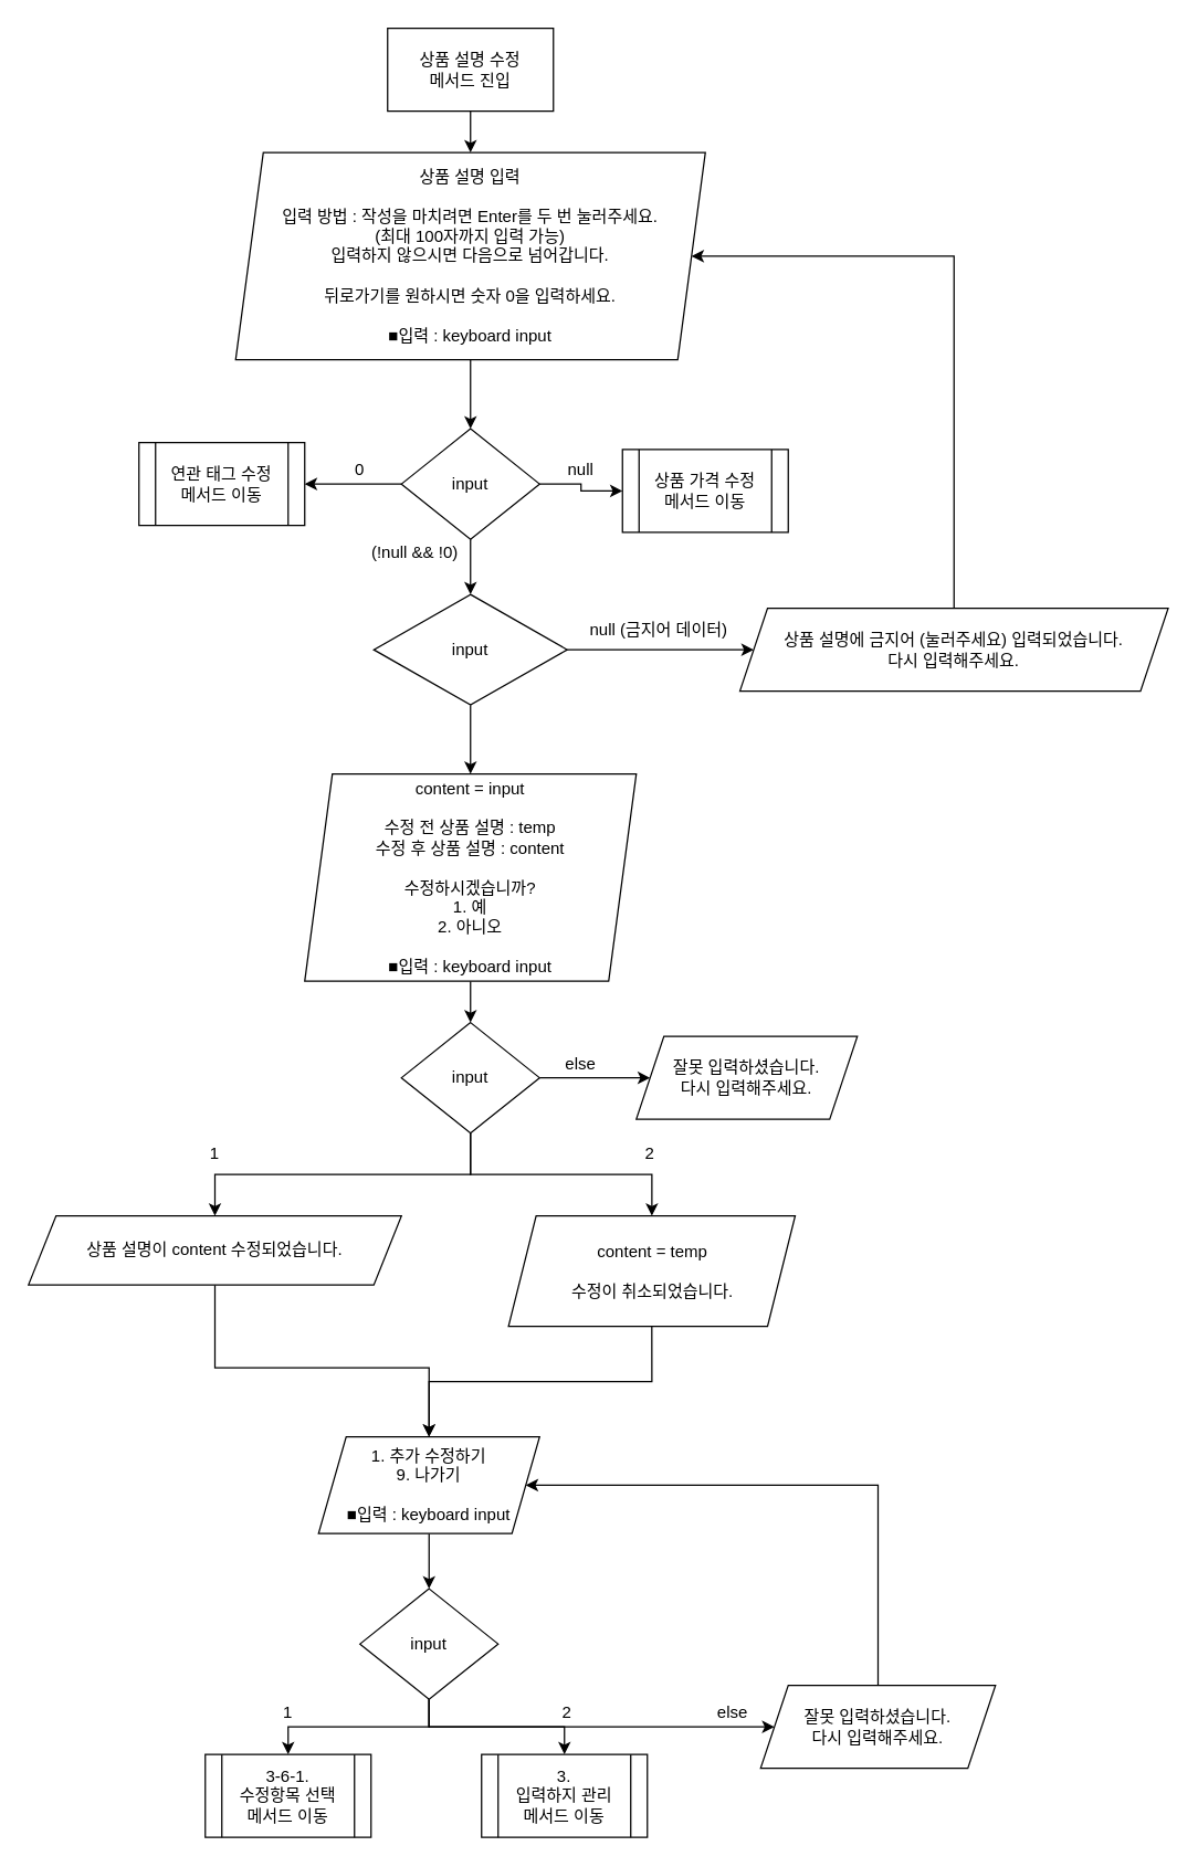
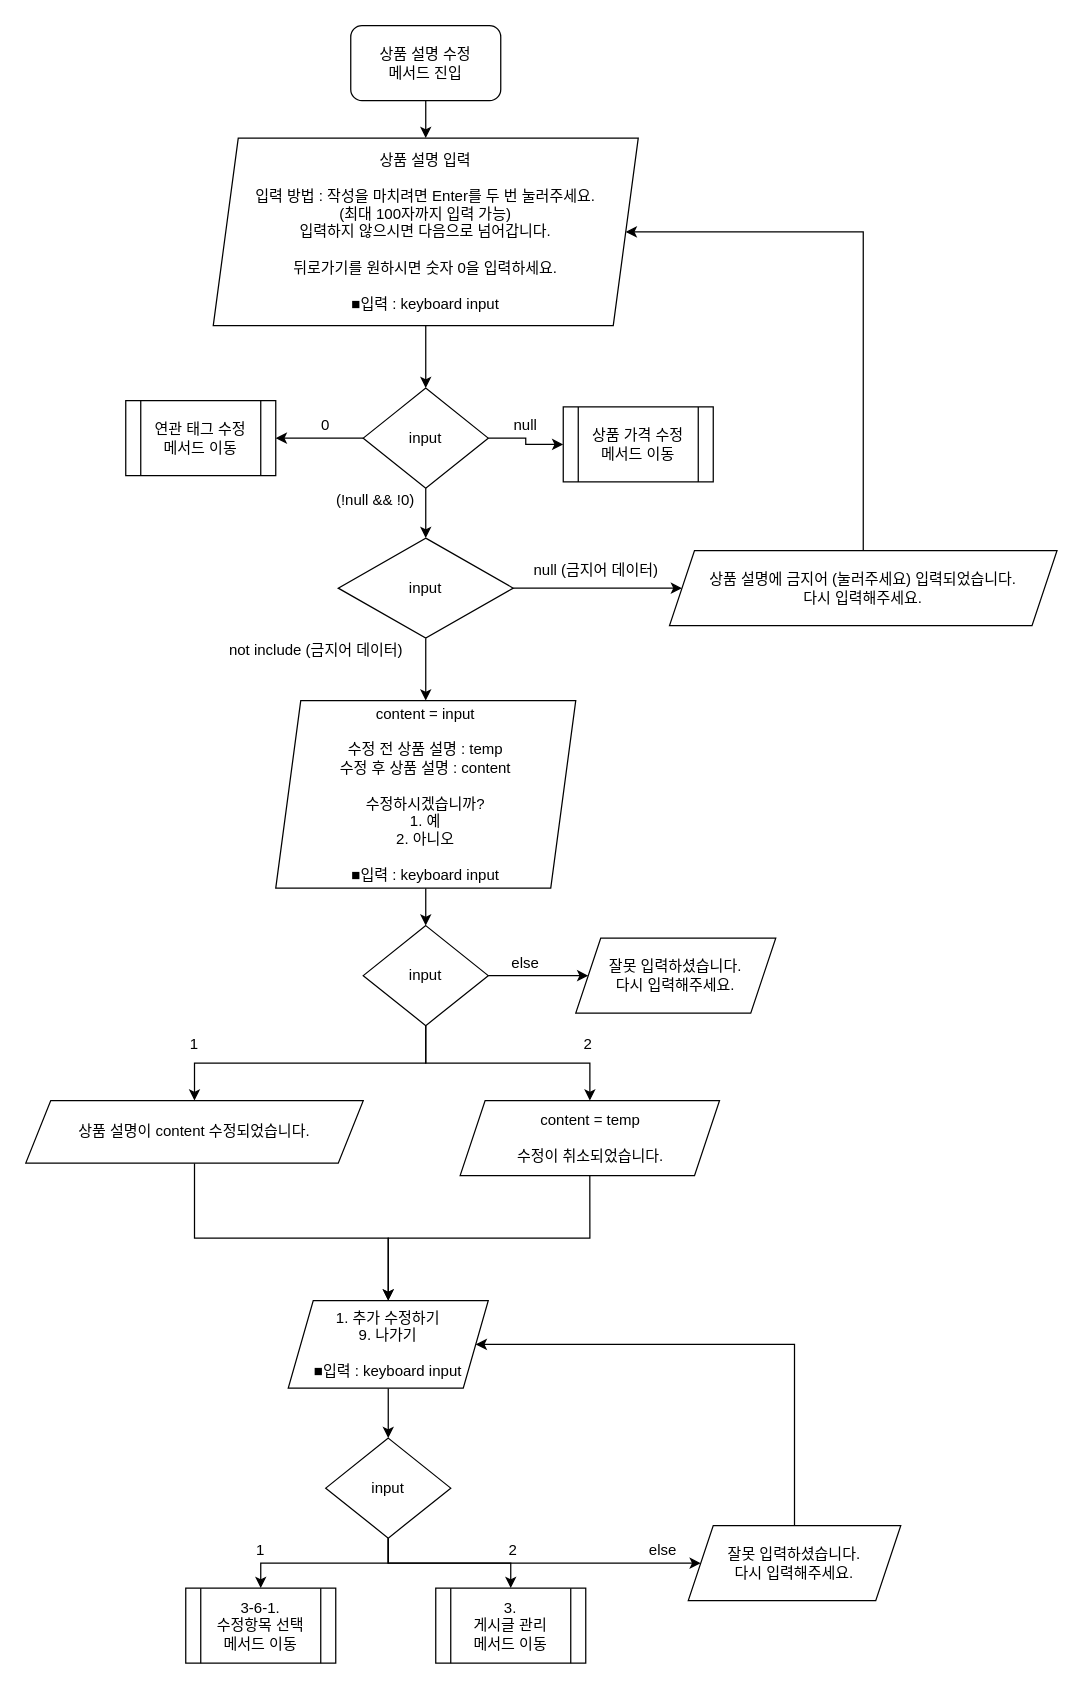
  <mxCell id="0" />
  <mxCell id="1" parent="0" />
  <mxCell id="2" value="" style="edgeStyle=orthogonalEdgeStyle;rounded=0;orthogonalLoop=1;jettySize=auto;html=1;" edge="1" parent="1" source="3" target="5"><mxGeometry relative="1" as="geometry" /></mxCell>
- <mxCell id="3" value="상품 설명 수정&lt;br&gt;메서드 진입" style="whiteSpace=wrap;html=1;rounded=0;" vertex="1" parent="1"><mxGeometry x="280" y="20" width="120" height="60" as="geometry" /></mxCell>
+ <mxCell id="3" value="상품 설명 수정&lt;br&gt;메서드 진입" style="rounded=1;whiteSpace=wrap;html=1;" vertex="1" parent="1"><mxGeometry x="280" y="20" width="120" height="60" as="geometry" /></mxCell>
  <mxCell id="4" value="" style="edgeStyle=orthogonalEdgeStyle;rounded=0;orthogonalLoop=1;jettySize=auto;html=1;" edge="1" parent="1" source="5" target="9"><mxGeometry relative="1" as="geometry" /></mxCell>
  <mxCell id="5" value="상품 설명 입력&lt;br&gt;&lt;br&gt;입력 방법 : 작성을 마치려면 Enter를 두 번 눌러주세요.&lt;br&gt;(최대 100자까지 입력 가능)&lt;br&gt;입력하지 않으시면 다음으로 넘어갑니다.&lt;br&gt;&lt;br&gt;뒤로가기를 원하시면 숫자 0을 입력하세요.&lt;br&gt;&lt;br&gt;■입력 : keyboard input" style="shape=parallelogram;perimeter=parallelogramPerimeter;whiteSpace=wrap;html=1;fixedSize=1;rounded=1;arcSize=0;" vertex="1" parent="1"><mxGeometry x="170" y="110" width="340" height="150" as="geometry" /></mxCell>
  <mxCell id="6" value="" style="edgeStyle=orthogonalEdgeStyle;rounded=0;orthogonalLoop=1;jettySize=auto;html=1;" edge="1" parent="1" source="9" target="10"><mxGeometry relative="1" as="geometry" /></mxCell>
  <mxCell id="7" value="" style="edgeStyle=orthogonalEdgeStyle;rounded=0;orthogonalLoop=1;jettySize=auto;html=1;" edge="1" parent="1" source="9" target="12"><mxGeometry relative="1" as="geometry" /></mxCell>
  <mxCell id="8" value="" style="edgeStyle=orthogonalEdgeStyle;rounded=0;orthogonalLoop=1;jettySize=auto;html=1;" edge="1" parent="1" source="9" target="18"><mxGeometry relative="1" as="geometry" /></mxCell>
  <mxCell id="9" value="input" style="rhombus;whiteSpace=wrap;html=1;rounded=1;arcSize=0;" vertex="1" parent="1"><mxGeometry x="290" y="310" width="100" height="80" as="geometry" /></mxCell>
  <mxCell id="10" value="상품 가격 수정&lt;br&gt;메서드 이동" style="shape=process;whiteSpace=wrap;html=1;backgroundOutline=1;rounded=1;arcSize=0;" vertex="1" parent="1"><mxGeometry x="450" y="325" width="120" height="60" as="geometry" /></mxCell>
  <mxCell id="11" value="null" style="text;html=1;strokeColor=none;fillColor=none;align=center;verticalAlign=middle;whiteSpace=wrap;rounded=0;" vertex="1" parent="1"><mxGeometry x="400" y="330" width="40" height="20" as="geometry" /></mxCell>
  <mxCell id="12" value="연관 태그 수정&lt;br&gt;메서드 이동" style="shape=process;whiteSpace=wrap;html=1;backgroundOutline=1;rounded=1;arcSize=0;" vertex="1" parent="1"><mxGeometry y="320" width="120" height="60" as="geometry" x="100" /></mxCell>
  <mxCell id="13" value="0" style="text;html=1;strokeColor=none;fillColor=none;align=center;verticalAlign=middle;whiteSpace=wrap;rounded=0;" vertex="1" parent="1"><mxGeometry x="240" y="330" width="40" height="20" as="geometry" /></mxCell>
  <mxCell id="14" value="&lt;span style=&quot;color: rgba(0 , 0 , 0 , 0) ; font-family: monospace ; font-size: 0px&quot;&gt;%3CmxGraphModel%3E%3Croot%3E%3CmxCell%20id%3D%220%22%2F%3E%3CmxCell%20id%3D%221%22%20parent%3D%220%22%2F%3E%3CmxCell%20id%3D%222%22%20value%3D%22(!null%20%26amp%3Bamp%3B%26amp%3Bamp%3B%20!0)%22%20style%3D%22text%3Bhtml%3D1%3BstrokeColor%3Dnone%3BfillColor%3Dnone%3Balign%3Dcenter%3BverticalAlign%3Dmiddle%3BwhiteSpace%3Dwrap%3Brounded%3D0%3B%22%20vertex%3D%221%22%20parent%3D%221%22%3E%3CmxGeometry%20x%3D%22200%22%20y%3D%22410%22%20width%3D%2280%22%20height%3D%2220%22%20as%3D%22geometry%22%2F%3E%3C%2FmxCell%3E%3C%2Froot%3E%3C%2FmxGraphModel%3E&lt;/span&gt;" style="text;html=1;strokeColor=none;fillColor=none;align=center;verticalAlign=middle;whiteSpace=wrap;rounded=0;" vertex="1" parent="1"><mxGeometry x="270" y="390" width="40" height="20" as="geometry" /></mxCell>
  <mxCell id="15" value="(!null &amp;amp;&amp;amp; !0)" style="text;html=1;strokeColor=none;fillColor=none;align=center;verticalAlign=middle;whiteSpace=wrap;rounded=0;" vertex="1" parent="1"><mxGeometry x="260" y="390" width="80" height="20" as="geometry" /></mxCell>
  <mxCell id="16" style="edgeStyle=orthogonalEdgeStyle;rounded=0;orthogonalLoop=1;jettySize=auto;html=1;exitX=1;exitY=0.5;exitDx=0;exitDy=0;" edge="1" parent="1" source="18" target="20"><mxGeometry relative="1" as="geometry" /></mxCell>
  <mxCell id="17" value="" style="edgeStyle=orthogonalEdgeStyle;rounded=0;orthogonalLoop=1;jettySize=auto;html=1;" edge="1" parent="1" source="18" target="24"><mxGeometry relative="1" as="geometry"><mxPoint x="340" y="560" as="targetPoint" /></mxGeometry></mxCell>
  <mxCell id="18" value="input" style="rhombus;whiteSpace=wrap;html=1;" vertex="1" parent="1"><mxGeometry x="270" y="430" width="140" height="80" as="geometry" /></mxCell>
  <mxCell id="19" style="edgeStyle=orthogonalEdgeStyle;rounded=0;orthogonalLoop=1;jettySize=auto;html=1;exitX=0.5;exitY=0;exitDx=0;exitDy=0;entryX=1;entryY=0.5;entryDx=0;entryDy=0;" edge="1" parent="1" source="20" target="5"><mxGeometry relative="1" as="geometry"><Array as="points"><mxPoint x="690" y="185" /></Array></mxGeometry></mxCell>
  <mxCell id="20" value="&lt;span id=&quot;docs-internal-guid-c182d64e-7fff-d9e1-cd36-cfdad88ebc47&quot;&gt;&lt;span style=&quot;font-family: &amp;#34;arial&amp;#34; ; background-color: transparent ; vertical-align: baseline&quot;&gt;&lt;font style=&quot;font-size: 12px&quot;&gt;상품 설명에 금지어 (눌러주세요) 입력되었습니다.&lt;br&gt;다시 입력해주세요.&lt;/font&gt;&lt;/span&gt;&lt;/span&gt;" style="shape=parallelogram;perimeter=parallelogramPerimeter;whiteSpace=wrap;html=1;fixedSize=1;" vertex="1" parent="1"><mxGeometry x="535" y="440" width="310" height="60" as="geometry" /></mxCell>
  <mxCell id="21" value="null (금지어 데이터)" style="text;html=1;strokeColor=none;fillColor=none;align=center;verticalAlign=middle;whiteSpace=wrap;rounded=0;" vertex="1" parent="1"><mxGeometry x="409" y="446" width="135" height="20" as="geometry" /></mxCell>
+ <mxCell id="22" value="not include (금지어 데이터)" style="text;html=1;strokeColor=none;fillColor=none;align=center;verticalAlign=middle;whiteSpace=wrap;rounded=0;" vertex="1" parent="1"><mxGeometry x="170" y="510" width="165" height="20" as="geometry" /></mxCell>
  <mxCell id="23" value="" style="edgeStyle=orthogonalEdgeStyle;rounded=0;orthogonalLoop=1;jettySize=auto;html=1;" edge="1" parent="1" source="24" target="28"><mxGeometry relative="1" as="geometry" /></mxCell>
  <mxCell id="24" value="content = input&lt;br&gt;&lt;br&gt;수정 전 상품 설명 : temp&lt;br&gt;수정 후 상품 설명 : content&lt;br&gt;&lt;br&gt;수정하시겠습니까?&lt;br&gt;1. 예&lt;br&gt;2. 아니오&lt;br&gt;&lt;br&gt;■입력 : keyboard input" style="shape=parallelogram;perimeter=parallelogramPerimeter;whiteSpace=wrap;html=1;fixedSize=1;" vertex="1" parent="1"><mxGeometry x="220" y="560" width="240" height="150" as="geometry" /></mxCell>
  <mxCell id="25" value="" style="edgeStyle=orthogonalEdgeStyle;rounded=0;orthogonalLoop=1;jettySize=auto;html=1;" edge="1" parent="1" source="28" target="29"><mxGeometry relative="1" as="geometry" /></mxCell>
  <mxCell id="26" style="edgeStyle=orthogonalEdgeStyle;rounded=0;orthogonalLoop=1;jettySize=auto;html=1;exitX=0.5;exitY=1;exitDx=0;exitDy=0;" edge="1" parent="1" source="28" target="32"><mxGeometry relative="1" as="geometry" /></mxCell>
  <mxCell id="27" style="edgeStyle=orthogonalEdgeStyle;rounded=0;orthogonalLoop=1;jettySize=auto;html=1;exitX=0.5;exitY=1;exitDx=0;exitDy=0;" edge="1" parent="1" source="28" target="34"><mxGeometry relative="1" as="geometry" /></mxCell>
  <mxCell id="28" value="input" style="rhombus;whiteSpace=wrap;html=1;" vertex="1" parent="1"><mxGeometry x="290" y="740" width="100" height="80" as="geometry" /></mxCell>
  <mxCell id="29" value="잘못 입력하셨습니다.&lt;br&gt;다시 입력해주세요." style="shape=parallelogram;perimeter=parallelogramPerimeter;whiteSpace=wrap;html=1;fixedSize=1;" vertex="1" parent="1"><mxGeometry x="460" y="750" width="160" height="60" as="geometry" /></mxCell>
  <mxCell id="30" value="else" style="text;html=1;strokeColor=none;fillColor=none;align=center;verticalAlign=middle;whiteSpace=wrap;rounded=0;" vertex="1" parent="1"><mxGeometry x="400" y="760" width="40" height="20" as="geometry" /></mxCell>
  <mxCell id="31" style="edgeStyle=orthogonalEdgeStyle;rounded=0;orthogonalLoop=1;jettySize=auto;html=1;exitX=0.5;exitY=1;exitDx=0;exitDy=0;" edge="1" parent="1" source="32" target="36"><mxGeometry relative="1" as="geometry"><Array as="points"><mxPoint x="155" y="990" /><mxPoint x="310" y="990" /></Array></mxGeometry></mxCell>
  <mxCell id="32" value="상품 설명이 content 수정되었습니다." style="shape=parallelogram;perimeter=parallelogramPerimeter;whiteSpace=wrap;html=1;fixedSize=1;" vertex="1" parent="1"><mxGeometry x="20" y="880" width="270" height="50" as="geometry" /></mxCell>
  <mxCell id="33" style="edgeStyle=orthogonalEdgeStyle;rounded=0;orthogonalLoop=1;jettySize=auto;html=1;exitX=0.5;exitY=1;exitDx=0;exitDy=0;" edge="1" parent="1" source="34" target="36"><mxGeometry relative="1" as="geometry" /></mxCell>
- <mxCell id="34" value="content = temp&lt;br&gt;&lt;br&gt;수정이 취소되었습니다." style="shape=parallelogram;perimeter=parallelogramPerimeter;whiteSpace=wrap;html=1;fixedSize=1;" vertex="1" parent="1"><mxGeometry x="367.5" y="880" width="207.5" height="80" as="geometry" /></mxCell>
+ <mxCell id="34" value="content = temp&lt;br&gt;&lt;br&gt;수정이 취소되었습니다." style="shape=parallelogram;perimeter=parallelogramPerimeter;whiteSpace=wrap;html=1;fixedSize=1;" vertex="1" parent="1"><mxGeometry x="367.5" y="880" width="207.5" height="60" as="geometry" /></mxCell>
  <mxCell id="35" value="" style="edgeStyle=orthogonalEdgeStyle;rounded=0;orthogonalLoop=1;jettySize=auto;html=1;" edge="1" parent="1" source="36" target="40"><mxGeometry relative="1" as="geometry" /></mxCell>
  <mxCell id="36" value="1. 추가 수정하기&lt;br&gt;9. 나가기&lt;br&gt;&lt;br&gt;■입력 : keyboard input" style="shape=parallelogram;perimeter=parallelogramPerimeter;whiteSpace=wrap;html=1;fixedSize=1;" vertex="1" parent="1"><mxGeometry x="230" y="1040" width="160" height="70" as="geometry" /></mxCell>
  <mxCell id="37" style="edgeStyle=orthogonalEdgeStyle;rounded=0;orthogonalLoop=1;jettySize=auto;html=1;exitX=0.5;exitY=1;exitDx=0;exitDy=0;" edge="1" parent="1" source="40" target="41"><mxGeometry relative="1" as="geometry" /></mxCell>
  <mxCell id="38" style="edgeStyle=orthogonalEdgeStyle;rounded=0;orthogonalLoop=1;jettySize=auto;html=1;exitX=0.5;exitY=1;exitDx=0;exitDy=0;" edge="1" parent="1" source="40" target="42"><mxGeometry relative="1" as="geometry" /></mxCell>
  <mxCell id="39" style="edgeStyle=orthogonalEdgeStyle;rounded=0;orthogonalLoop=1;jettySize=auto;html=1;exitX=0.5;exitY=1;exitDx=0;exitDy=0;" edge="1" parent="1" source="40" target="44"><mxGeometry relative="1" as="geometry" /></mxCell>
  <mxCell id="40" value="input" style="rhombus;whiteSpace=wrap;html=1;" vertex="1" parent="1"><mxGeometry x="260" y="1150" width="100" height="80" as="geometry" /></mxCell>
  <mxCell id="41" value="3-6-1.&lt;br&gt;수정항목 선택&lt;br&gt;메서드 이동" style="shape=process;whiteSpace=wrap;html=1;backgroundOutline=1;" vertex="1" parent="1"><mxGeometry x="148" y="1270" width="120" height="60" as="geometry" /></mxCell>
- <mxCell id="42" value="3.&lt;br&gt;입력하지 관리&lt;br&gt;메서드 이동" style="shape=process;whiteSpace=wrap;html=1;backgroundOutline=1;" vertex="1" parent="1"><mxGeometry x="348" y="1270" width="120" height="60" as="geometry" /></mxCell>
+ <mxCell id="42" value="3.&lt;br&gt;게시글 관리&lt;br&gt;메서드 이동" style="shape=process;whiteSpace=wrap;html=1;backgroundOutline=1;" vertex="1" parent="1"><mxGeometry x="348" y="1270" width="120" height="60" as="geometry" /></mxCell>
  <mxCell id="43" style="edgeStyle=orthogonalEdgeStyle;rounded=0;orthogonalLoop=1;jettySize=auto;html=1;exitX=0.5;exitY=0;exitDx=0;exitDy=0;entryX=1;entryY=0.5;entryDx=0;entryDy=0;" edge="1" parent="1" source="44" target="36"><mxGeometry relative="1" as="geometry"><Array as="points"><mxPoint x="635" y="1075" /></Array></mxGeometry></mxCell>
  <mxCell id="44" value="잘못 입력하셨습니다.&lt;br&gt;다시 입력해주세요." style="shape=parallelogram;perimeter=parallelogramPerimeter;whiteSpace=wrap;html=1;fixedSize=1;" vertex="1" parent="1"><mxGeometry x="550" y="1220" width="170" height="60" as="geometry" /></mxCell>
  <mxCell id="45" value="1" style="text;html=1;strokeColor=none;fillColor=none;align=center;verticalAlign=middle;whiteSpace=wrap;rounded=0;" vertex="1" parent="1"><mxGeometry x="135" y="825" width="40" height="20" as="geometry" /></mxCell>
  <mxCell id="46" value="2" style="text;html=1;strokeColor=none;fillColor=none;align=center;verticalAlign=middle;whiteSpace=wrap;rounded=0;" vertex="1" parent="1"><mxGeometry x="450" y="825" width="40" height="20" as="geometry" /></mxCell>
  <mxCell id="47" value="1" style="text;html=1;strokeColor=none;fillColor=none;align=center;verticalAlign=middle;whiteSpace=wrap;rounded=0;" vertex="1" parent="1"><mxGeometry x="188" y="1230" width="40" height="20" as="geometry" /></mxCell>
  <mxCell id="48" value="2" style="text;html=1;strokeColor=none;fillColor=none;align=center;verticalAlign=middle;whiteSpace=wrap;rounded=0;" vertex="1" parent="1"><mxGeometry x="390" y="1230" width="40" height="20" as="geometry" /></mxCell>
  <mxCell id="49" value="else" style="text;html=1;strokeColor=none;fillColor=none;align=center;verticalAlign=middle;whiteSpace=wrap;rounded=0;" vertex="1" parent="1"><mxGeometry x="510" y="1230" width="40" height="20" as="geometry" /></mxCell>
